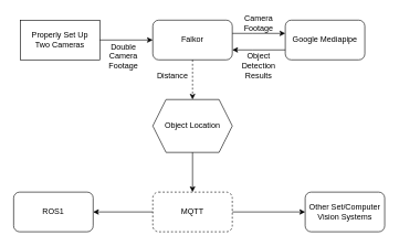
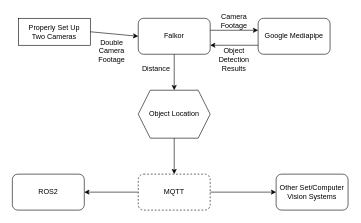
  <mxCell id="0" />
  <mxCell id="1" parent="0" />
- <mxCell id="2" value="&lt;div&gt;Properly Set Up&lt;/div&gt;&lt;div&gt;Two Cameras&lt;/div&gt;" style="rounded=0;whiteSpace=wrap;html=1;" vertex="1" parent="1"><mxGeometry x="30" y="30" width="120" height="60" as="geometry" /></mxCell>
+ <mxCell id="2" value="&lt;div&gt;Properly Set Up&lt;/div&gt;&lt;div&gt;Two Cameras&lt;/div&gt;" style="rounded=0;whiteSpace=wrap;html=1;" vertex="1" parent="1"><mxGeometry x="30" y="30" width="120" height="45" as="geometry" /></mxCell>
  <mxCell id="3" value="Falkor" style="rounded=1;whiteSpace=wrap;html=1;" vertex="1" parent="1"><mxGeometry x="230" y="30" width="120" height="60" as="geometry" /></mxCell>
  <mxCell id="4" value="Google Mediapipe" style="rounded=1;whiteSpace=wrap;html=1;" vertex="1" parent="1"><mxGeometry x="430" y="30" width="120" height="60" as="geometry" /></mxCell>
  <mxCell id="5" value="Object Location" style="shape=hexagon;perimeter=hexagonPerimeter2;whiteSpace=wrap;html=1;fixedSize=1;" vertex="1" parent="1"><mxGeometry x="230" y="150" width="120" height="80" as="geometry" /></mxCell>
  <mxCell id="6" value="" style="endArrow=classic;html=1;rounded=0;exitX=1;exitY=0.5;exitDx=0;exitDy=0;entryX=0;entryY=0.5;entryDx=0;entryDy=0;" edge="1" parent="1" source="2" target="3"><mxGeometry width="50" height="50" relative="1" as="geometry"><mxPoint x="220" y="150" as="sourcePoint" /><mxPoint x="90" y="60" as="targetPoint" /></mxGeometry></mxCell>
  <mxCell id="7" value="" style="endArrow=classic;html=1;rounded=0;exitX=1;exitY=0.5;exitDx=0;exitDy=0;entryX=0;entryY=0.5;entryDx=0;entryDy=0;" edge="1" parent="1"><mxGeometry width="50" height="50" relative="1" as="geometry"><mxPoint x="350" y="50" as="sourcePoint" /><mxPoint x="430" y="50" as="targetPoint" /><Array as="points"><mxPoint x="380" y="50" /></Array></mxGeometry></mxCell>
  <mxCell id="8" value="" style="endArrow=classic;html=1;rounded=0;entryX=1;entryY=0.75;entryDx=0;entryDy=0;" edge="1" parent="1" target="3"><mxGeometry width="50" height="50" relative="1" as="geometry"><mxPoint x="430" y="75" as="sourcePoint" /><mxPoint x="440" y="60" as="targetPoint" /><Array as="points"><mxPoint x="380" y="75" /></Array></mxGeometry></mxCell>
- <mxCell id="9" value="" style="endArrow=classic;html=1;rounded=0;exitX=0.5;exitY=1;exitDx=0;exitDy=0;entryX=0.5;entryY=0;entryDx=0;entryDy=0;dashed=1;" edge="1" parent="1" source="3" target="5"><mxGeometry width="50" height="50" relative="1" as="geometry"><mxPoint x="310" y="140" as="sourcePoint" /><mxPoint x="360" y="90" as="targetPoint" /></mxGeometry></mxCell>
+ <mxCell id="9" value="" style="endArrow=classic;html=1;rounded=0;exitX=0.5;exitY=1;exitDx=0;exitDy=0;entryX=0.5;entryY=0;entryDx=0;entryDy=0;" edge="1" parent="1" source="3" target="5"><mxGeometry width="50" height="50" relative="1" as="geometry"><mxPoint x="310" y="140" as="sourcePoint" /><mxPoint x="360" y="90" as="targetPoint" /></mxGeometry></mxCell>
  <mxCell id="10" value="Double Camera Footage" style="text;html=1;strokeColor=none;fillColor=none;align=center;verticalAlign=middle;whiteSpace=wrap;rounded=0;" vertex="1" parent="1"><mxGeometry x="156" y="70" width="60" height="30" as="geometry" /></mxCell>
  <mxCell id="11" value="Object Detection Results" style="text;html=1;strokeColor=none;fillColor=none;align=center;verticalAlign=middle;whiteSpace=wrap;rounded=0;" vertex="1" parent="1"><mxGeometry x="360" y="84" width="60" height="30" as="geometry" /></mxCell>
  <mxCell id="12" value="&lt;div&gt;Camera &lt;br&gt;&lt;/div&gt;&lt;div&gt;Footage&lt;br&gt;&lt;/div&gt;" style="text;html=1;strokeColor=none;fillColor=none;align=center;verticalAlign=middle;whiteSpace=wrap;rounded=0;" vertex="1" parent="1"><mxGeometry x="360" y="20" width="60" height="30" as="geometry" /></mxCell>
  <mxCell id="13" value="MQTT" style="rounded=1;whiteSpace=wrap;html=1;dashed=1;" vertex="1" parent="1"><mxGeometry x="230" y="290" width="120" height="60" as="geometry" /></mxCell>
  <mxCell id="14" value="" style="endArrow=classic;html=1;rounded=0;exitX=0.5;exitY=1;exitDx=0;exitDy=0;entryX=0.5;entryY=0;entryDx=0;entryDy=0;" edge="1" parent="1" source="5" target="13"><mxGeometry width="50" height="50" relative="1" as="geometry"><mxPoint x="40" y="530" as="sourcePoint" /><mxPoint x="140" y="350" as="targetPoint" /></mxGeometry></mxCell>
  <mxCell id="15" value="Distance" style="text;html=1;strokeColor=none;fillColor=none;align=center;verticalAlign=middle;whiteSpace=wrap;rounded=0;rotation=0;" vertex="1" parent="1"><mxGeometry x="230" y="100" width="60" height="30" as="geometry" /></mxCell>
  <mxCell id="16" value="" style="endArrow=classic;html=1;rounded=0;exitX=0;exitY=0.5;exitDx=0;exitDy=0;" edge="1" parent="1" source="13"><mxGeometry width="50" height="50" relative="1" as="geometry"><mxPoint x="270" y="270" as="sourcePoint" /><mxPoint x="140" y="320" as="targetPoint" /></mxGeometry></mxCell>
  <mxCell id="17" value="" style="endArrow=classic;html=1;rounded=0;exitX=1;exitY=0.5;exitDx=0;exitDy=0;" edge="1" parent="1" source="13"><mxGeometry width="50" height="50" relative="1" as="geometry"><mxPoint x="240" y="330" as="sourcePoint" /><mxPoint x="460" y="320" as="targetPoint" /></mxGeometry></mxCell>
- <mxCell id="18" value="ROS1" style="rounded=1;whiteSpace=wrap;html=1;" vertex="1" parent="1"><mxGeometry x="20" y="290" width="120" height="60" as="geometry" /></mxCell>
+ <mxCell id="18" value="ROS2" style="rounded=1;whiteSpace=wrap;html=1;" vertex="1" parent="1"><mxGeometry x="20" y="290" width="120" height="60" as="geometry" /></mxCell>
  <mxCell id="19" value="Other Set/Computer Vision Systems" style="rounded=1;whiteSpace=wrap;html=1;" vertex="1" parent="1"><mxGeometry x="460" y="290" width="120" height="60" as="geometry" /></mxCell>
